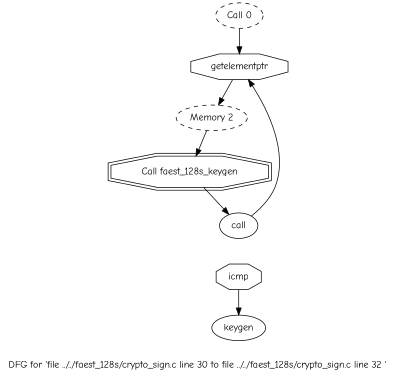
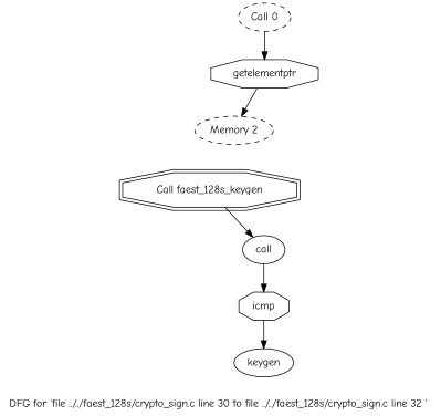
  digraph {
    fontname="Comic Neue"
    label="DFG for 'file ../../faest_128s/crypto_sign.c line 30 to file ../../faest_128s/crypto_sign.c line 32 ' "
    node [fontname="Comic Neue" shape=ellipse style=solid]
    edge [fontname="Comic Neue"]
    n1 [label=getelementptr shape=octagon]
    n2 [label="Memory 2" style=dashed]
    n3 [label="Call faest_128s_keygen" shape=doubleoctagon]
    n4 [label=call]
    n5 [label="Call 0" style=dashed]
    n6 [label=icmp shape=octagon]
    n7 [label=keygen]
    n1 -> n2
-   n2 -> n3
    n3 -> n4
-   n4 -> n1
+   n4 -> n6
    n5 -> n1
    n6 -> n7
  }
